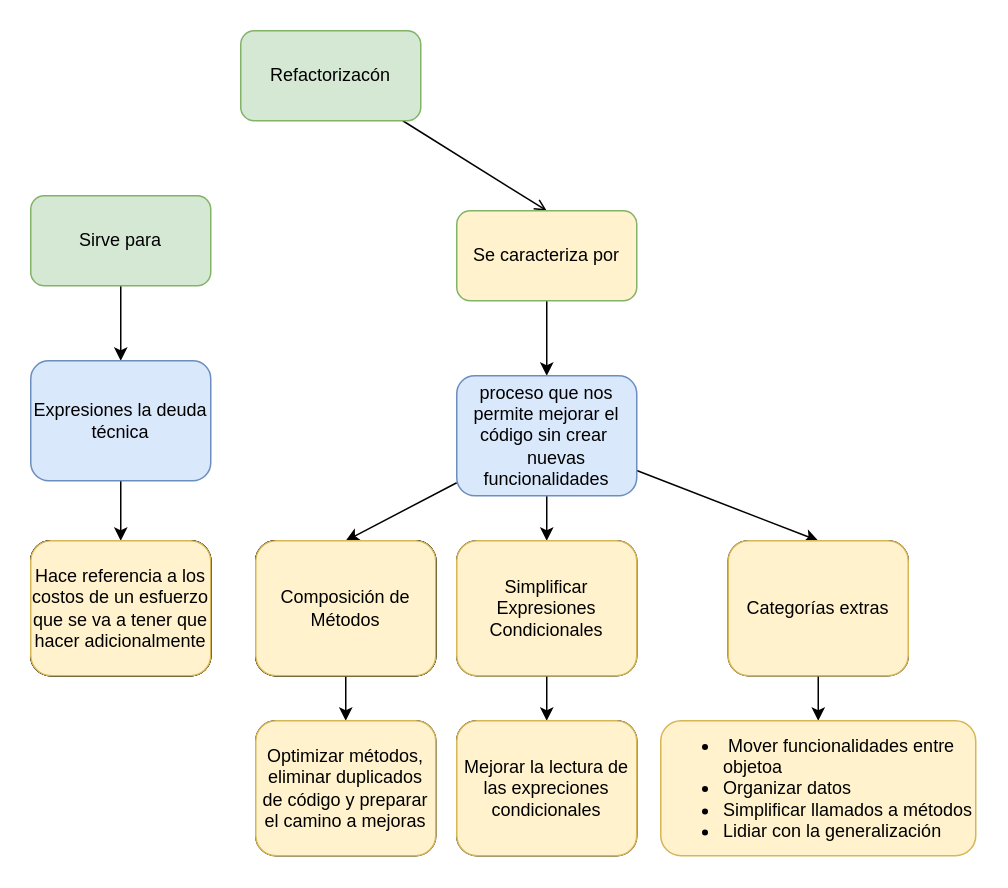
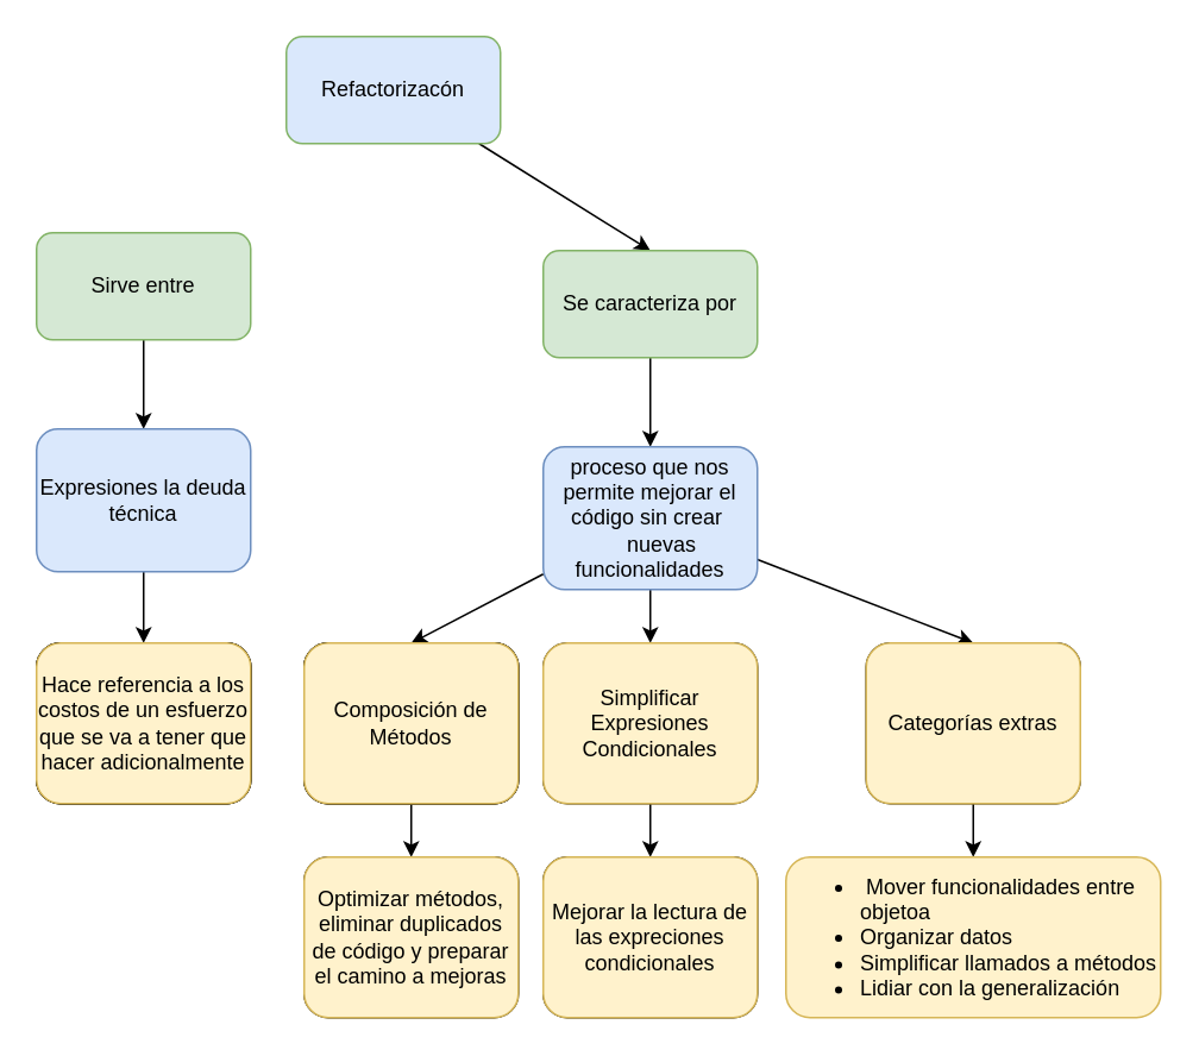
  <mxCell id="0" />
  <mxCell id="1" parent="0" />
- <mxCell id="2" style="edgeStyle=none;rounded=0;orthogonalLoop=1;jettySize=auto;html=1;entryX=0.5;entryY=0;entryDx=0;entryDy=0;endArrow=open;" edge="1" parent="1" source="3" target="7"><mxGeometry relative="1" as="geometry" /></mxCell>
- <mxCell id="3" value="Refactorizacón" style="rounded=1;whiteSpace=wrap;html=1;fillColor=#d5e8d4;strokeColor=#82b366;" vertex="1" parent="1"><mxGeometry x="160" y="20" width="120" height="60" as="geometry" /></mxCell>
+ <mxCell id="2" style="edgeStyle=none;rounded=0;orthogonalLoop=1;jettySize=auto;html=1;entryX=0.5;entryY=0;entryDx=0;entryDy=0;" edge="1" parent="1" source="3" target="7"><mxGeometry relative="1" as="geometry" /></mxCell>
+ <mxCell id="3" value="Refactorizacón" style="rounded=1;whiteSpace=wrap;html=1;fillColor=#dae8fc;strokeColor=#82b366;" vertex="1" parent="1"><mxGeometry x="160" y="20" width="120" height="60" as="geometry" /></mxCell>
  <mxCell id="4" style="edgeStyle=none;rounded=0;orthogonalLoop=1;jettySize=auto;html=1;entryX=0.5;entryY=0;entryDx=0;entryDy=0;" edge="1" parent="1" source="5" target="9"><mxGeometry relative="1" as="geometry" /></mxCell>
- <mxCell id="5" value="Sirve para" style="rounded=1;whiteSpace=wrap;html=1;fillColor=#d5e8d4;strokeColor=#82b366;" vertex="1" parent="1"><mxGeometry x="20" y="130" width="120" height="60" as="geometry" /></mxCell>
+ <mxCell id="5" value="Sirve entre" style="rounded=1;whiteSpace=wrap;html=1;fillColor=#d5e8d4;strokeColor=#82b366;" vertex="1" parent="1"><mxGeometry x="20" y="130" width="120" height="60" as="geometry" /></mxCell>
  <mxCell id="6" style="edgeStyle=none;rounded=0;orthogonalLoop=1;jettySize=auto;html=1;entryX=0.5;entryY=0;entryDx=0;entryDy=0;" edge="1" parent="1" source="7" target="13"><mxGeometry relative="1" as="geometry" /></mxCell>
- <mxCell id="7" value="Se caracteriza por" style="rounded=1;whiteSpace=wrap;html=1;fillColor=#fff2cc;strokeColor=#82b366;" vertex="1" parent="1"><mxGeometry x="304" y="140" width="120" height="60" as="geometry" /></mxCell>
+ <mxCell id="7" value="Se caracteriza por" style="rounded=1;whiteSpace=wrap;html=1;fillColor=#d5e8d4;strokeColor=#82b366;" vertex="1" parent="1"><mxGeometry x="304" y="140" width="120" height="60" as="geometry" /></mxCell>
  <mxCell id="8" style="edgeStyle=none;rounded=0;orthogonalLoop=1;jettySize=auto;html=1;entryX=0.5;entryY=0;entryDx=0;entryDy=0;" edge="1" parent="1" source="9" target="20"><mxGeometry relative="1" as="geometry" /></mxCell>
  <mxCell id="9" value="Expresiones la deuda técnica" style="rounded=1;whiteSpace=wrap;html=1;fillColor=#dae8fc;strokeColor=#6c8ebf;" vertex="1" parent="1"><mxGeometry x="20" y="240" width="120" height="80" as="geometry" /></mxCell>
  <mxCell id="10" style="edgeStyle=none;rounded=0;orthogonalLoop=1;jettySize=auto;html=1;entryX=0.5;entryY=0;entryDx=0;entryDy=0;" edge="1" parent="1" source="13" target="15"><mxGeometry relative="1" as="geometry" /></mxCell>
  <mxCell id="11" style="edgeStyle=none;rounded=0;orthogonalLoop=1;jettySize=auto;html=1;entryX=0.5;entryY=0;entryDx=0;entryDy=0;" edge="1" parent="1" source="13" target="17"><mxGeometry relative="1" as="geometry" /></mxCell>
  <mxCell id="12" style="edgeStyle=none;rounded=0;orthogonalLoop=1;jettySize=auto;html=1;entryX=0.5;entryY=0;entryDx=0;entryDy=0;" edge="1" parent="1" source="13" target="19"><mxGeometry relative="1" as="geometry" /></mxCell>
  <mxCell id="13" value="&lt;div&gt;proceso que nos permite mejorar el código sin crear&amp;nbsp;&lt;/div&gt;&lt;div&gt;&amp;nbsp; &amp;nbsp; nuevas funcionalidades&lt;/div&gt;" style="rounded=1;whiteSpace=wrap;html=1;fillColor=#dae8fc;strokeColor=#6c8ebf;" vertex="1" parent="1"><mxGeometry x="304" y="250" width="120" height="80" as="geometry" /></mxCell>
  <mxCell id="14" style="edgeStyle=none;rounded=0;orthogonalLoop=1;jettySize=auto;html=1;entryX=0.5;entryY=0;entryDx=0;entryDy=0;" edge="1" parent="1" source="15" target="23"><mxGeometry relative="1" as="geometry" /></mxCell>
  <mxCell id="15" value="Categorías extras" style="rounded=1;whiteSpace=wrap;html=1;" vertex="1" parent="1"><mxGeometry x="485" y="360" width="120" height="90" as="geometry" /></mxCell>
  <mxCell id="16" style="edgeStyle=none;rounded=0;orthogonalLoop=1;jettySize=auto;html=1;entryX=0.5;entryY=0;entryDx=0;entryDy=0;" edge="1" parent="1" source="17" target="22"><mxGeometry relative="1" as="geometry" /></mxCell>
  <mxCell id="17" value="Simplificar Expresiones Condicionales" style="rounded=1;whiteSpace=wrap;html=1;" vertex="1" parent="1"><mxGeometry x="304" y="360" width="120" height="90" as="geometry" /></mxCell>
  <mxCell id="18" style="edgeStyle=none;rounded=0;orthogonalLoop=1;jettySize=auto;html=1;entryX=0.5;entryY=0;entryDx=0;entryDy=0;" edge="1" parent="1" source="19" target="21"><mxGeometry relative="1" as="geometry" /></mxCell>
  <mxCell id="19" value="Composición de Métodos" style="rounded=1;whiteSpace=wrap;html=1;" vertex="1" parent="1"><mxGeometry x="170" y="360" width="120" height="90" as="geometry" /></mxCell>
  <mxCell id="20" value="Hace referencia a los costos de un esfuerzo que se va a tener que hacer adicionalmente" style="rounded=1;whiteSpace=wrap;html=1;" vertex="1" parent="1"><mxGeometry x="20" y="360" width="120" height="90" as="geometry" /></mxCell>
  <mxCell id="21" value="Optimizar métodos, eliminar duplicados de código y preparar el camino a mejoras" style="rounded=1;whiteSpace=wrap;html=1;" vertex="1" parent="1"><mxGeometry x="170" y="480" width="120" height="90" as="geometry" /></mxCell>
  <mxCell id="22" value="Mejorar la lectura de las expreciones condicionales" style="rounded=1;whiteSpace=wrap;html=1;" vertex="1" parent="1"><mxGeometry x="304" y="480" width="120" height="90" as="geometry" /></mxCell>
  <mxCell id="23" value="&lt;ul&gt;&lt;li&gt;&lt;span style=&quot;text-align: center;&quot;&gt;&amp;nbsp;Mover funcionalidades entre objetoa&lt;/span&gt;&lt;br&gt;&lt;/li&gt;&lt;li&gt;&lt;span style=&quot;text-align: center;&quot;&gt;Organizar datos&lt;/span&gt;&lt;/li&gt;&lt;li&gt;&lt;span style=&quot;text-align: center;&quot;&gt;Simplificar llamados a métodos&lt;/span&gt;&lt;/li&gt;&lt;li&gt;&lt;span style=&quot;text-align: center;&quot;&gt;Lidiar con la generalización&lt;/span&gt;&lt;/li&gt;&lt;/ul&gt;" style="rounded=1;whiteSpace=wrap;html=1;align=left;fillColor=#fff2cc;strokeColor=#d6b656;" vertex="1" parent="1"><mxGeometry x="440" y="480" width="210" height="90" as="geometry" /></mxCell>
  <mxCell id="24" value="Hace referencia a los costos de un esfuerzo que se va a tener que hacer adicionalmente" style="rounded=1;whiteSpace=wrap;html=1;" vertex="1" parent="1"><mxGeometry x="20" y="360" width="120" height="90" as="geometry" /></mxCell>
  <mxCell id="25" value="Composición de Métodos" style="rounded=1;whiteSpace=wrap;html=1;" vertex="1" parent="1"><mxGeometry x="170" y="360" width="120" height="90" as="geometry" /></mxCell>
  <mxCell id="26" value="Hace referencia a los costos de un esfuerzo que se va a tener que hacer adicionalmente" style="rounded=1;whiteSpace=wrap;html=1;" vertex="1" parent="1"><mxGeometry x="20" y="360" width="120" height="90" as="geometry" /></mxCell>
  <mxCell id="27" value="Composición de Métodos" style="rounded=1;whiteSpace=wrap;html=1;" vertex="1" parent="1"><mxGeometry x="170" y="360" width="120" height="90" as="geometry" /></mxCell>
  <mxCell id="28" value="Hace referencia a los costos de un esfuerzo que se va a tener que hacer adicionalmente" style="rounded=1;whiteSpace=wrap;html=1;fillColor=#fff2cc;strokeColor=#d6b656;" vertex="1" parent="1"><mxGeometry x="20" y="360" width="120" height="90" as="geometry" /></mxCell>
  <mxCell id="29" value="Composición de Métodos" style="rounded=1;whiteSpace=wrap;html=1;fillColor=#fff2cc;strokeColor=#d6b656;" vertex="1" parent="1"><mxGeometry x="170" y="360" width="120" height="90" as="geometry" /></mxCell>
  <mxCell id="30" value="Simplificar Expresiones Condicionales" style="rounded=1;whiteSpace=wrap;html=1;fillColor=#fff2cc;strokeColor=#d6b656;" vertex="1" parent="1"><mxGeometry x="304" y="360" width="120" height="90" as="geometry" /></mxCell>
  <mxCell id="31" value="Mejorar la lectura de las expreciones condicionales" style="rounded=1;whiteSpace=wrap;html=1;fillColor=#fff2cc;strokeColor=#d6b656;" vertex="1" parent="1"><mxGeometry x="304" y="480" width="120" height="90" as="geometry" /></mxCell>
  <mxCell id="32" value="Optimizar métodos, eliminar duplicados de código y preparar el camino a mejoras" style="rounded=1;whiteSpace=wrap;html=1;fillColor=#fff2cc;strokeColor=#d6b656;" vertex="1" parent="1"><mxGeometry x="170" y="480" width="120" height="90" as="geometry" /></mxCell>
  <mxCell id="33" value="Categorías extras" style="rounded=1;whiteSpace=wrap;html=1;fillColor=#fff2cc;strokeColor=#d6b656;" vertex="1" parent="1"><mxGeometry x="485" y="360" width="120" height="90" as="geometry" /></mxCell>
